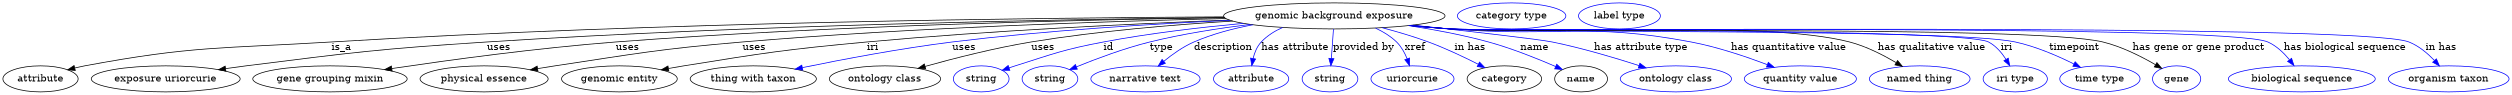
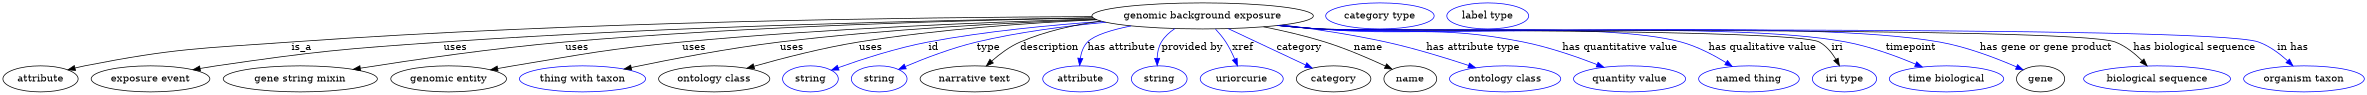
  digraph {
    fontname="DejaVu Serif"
    node [fontname="DejaVu Serif" color=blue]
    edge [fontname="DejaVu Serif" color=blue style=solid]
    n1 [height=0.5 label="genomic background exposure" width=4.2427 color=""]
    attribute [height=0.5 width=1.4443 color=""]
-   "exposure event" [height=0.5 width=2.2748 label="exposure uriorcurie" color=""]
-   "gene grouping mixin" [height=0.5 width=2.9608 color=""]
-   "physical essence" [height=0.5 width=2.4553 color=""]
+   "exposure event" [height=0.5 width=2.2748 color=""]
+   "gene grouping mixin" [height=0.5 width=2.9608 label="gene string mixin" color=""]
    "genomic entity" [height=0.5 width=2.2206 color=""]
-   "thing with taxon" [height=0.5 width=2.4192 color=""]
+   "thing with taxon" [height=0.5 width=2.4192]
    "ontology class" [height=0.5 width=2.1304 color=""]
    n9 [height=0.5 label=string width=1.0652]
    n10 [height=0.5 label=string width=1.0652]
-   n11 [height=0.5 label="narrative text" width=2.0943]
+   n11 [color=black height=0.5 label="narrative text" width=2.0943]
    n12 [height=0.5 label=attribute width=1.4443]
    n13 [height=0.5 label=string width=1.0652]
    n14 [height=0.5 label=uriorcurie width=1.5887]
    category [height=0.5 width=1.4263 color=""]
    name [height=0.5 width=1.011 color=""]
    n17 [height=0.5 label="ontology class" width=2.1304]
    n18 [height=0.5 label="quantity value" width=2.1484]
    n19 [height=0.5 label="named thing" width=1.9318]
    n20 [height=0.5 label="iri type" width=1.2277]
-   n21 [height=0.5 label="time type" width=1.5346]
-   n22 [height=0.5 label=gene width=0.92075]
+   n21 [height=0.5 label="time biological" width=1.5346]
+   n22 [color=black height=0.5 label=gene width=0.92075]
    n23 [height=0.5 label="biological sequence" width=2.8164]
    n24 [height=0.5 label="organism taxon" width=2.3109]
    n25 [height=0.5 label="category type" width=2.0762]
    n26 [height=0.5 label="label type" width=1.5707]
    n1 -> attribute [label=is_a color="" style=""]
    n1 -> "exposure event" [label=uses color="" style=""]
    n1 -> "gene grouping mixin" [label=uses color="" style=""]
-   n1 -> "physical essence" [label=uses color="" style=""]
-   n1 -> "genomic entity" [label=iri color="" style=""]
-   n1 -> "thing with taxon" [label=uses style=""]
+   n1 -> "genomic entity" [label=uses color="" style=""]
+   n1 -> "thing with taxon" [label=uses color="" style=""]
    n1 -> "ontology class" [label=uses color="" style=""]
    n1 -> n9 [label=id]
    n1 -> n10 [label=type]
-   n1 -> n11 [label=description]
+   n1 -> n11 [color=black label=description]
    n1 -> n12 [label="has attribute"]
    n1 -> n13 [label="provided by"]
    n1 -> n14 [label=xref]
-   n1 -> category [label="in has"]
-   n1 -> name [label=name]
+   n1 -> category [label=category]
+   n1 -> name [color=black label=name]
    n1 -> n17 [label="has attribute type"]
    n1 -> n18 [label="has quantitative value"]
-   n1 -> n19 [color=black label="has qualitative value"]
-   n1 -> n20 [label=iri]
+   n1 -> n19 [label="has qualitative value"]
+   n1 -> n20 [color=black label=iri]
    n1 -> n21 [label=timepoint]
-   n1 -> n22 [color=black label="has gene or gene product"]
-   n1 -> n23 [label="has biological sequence"]
+   n1 -> n22 [label="has gene or gene product"]
+   n1 -> n23 [color=black label="has biological sequence"]
    n1 -> n24 [label="in has"]
  }
